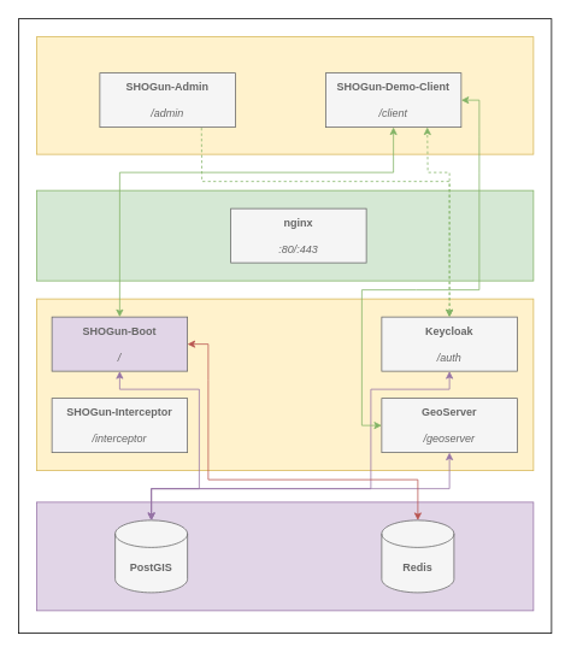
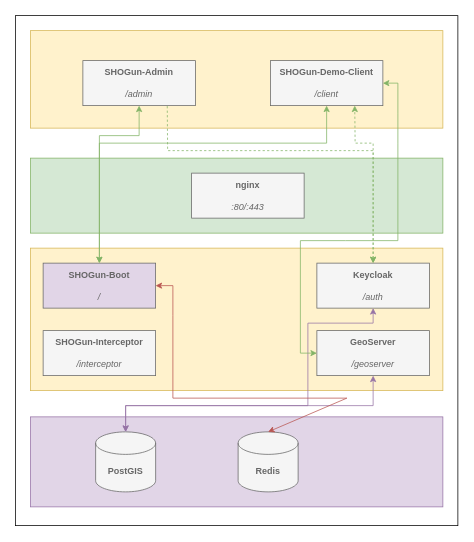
  <mxCell id="0" />
  <mxCell id="1" parent="0" />
  <mxCell id="2" value="" style="rounded=0;whiteSpace=wrap;html=1;" vertex="1" parent="1"><mxGeometry x="20" y="20" width="590" height="680" as="geometry" /></mxCell>
  <mxCell id="3" value="" style="rounded=0;whiteSpace=wrap;html=1;fillColor=#e1d5e7;strokeColor=#9673a6;" vertex="1" parent="1"><mxGeometry x="40" y="555" width="550" height="120" as="geometry" /></mxCell>
  <mxCell id="4" value="&lt;font color=&quot;#666666&quot;&gt;&lt;b&gt;PostGIS&lt;/b&gt;&lt;/font&gt;" style="shape=cylinder3;whiteSpace=wrap;html=1;boundedLbl=1;backgroundOutline=1;size=15;fillColor=#f5f5f5;strokeColor=#666666;fontColor=#333333;" vertex="1" parent="1"><mxGeometry x="127" y="575" width="80" height="80" as="geometry" /></mxCell>
- <mxCell id="5" value="&lt;font color=&quot;#666666&quot;&gt;&lt;b&gt;Redis&lt;/b&gt;&lt;/font&gt;" style="shape=cylinder3;whiteSpace=wrap;html=1;boundedLbl=1;backgroundOutline=1;size=15;fillColor=#f5f5f5;fontColor=#333333;strokeColor=#666666;" vertex="1" parent="1"><mxGeometry x="422" y="575" width="80" height="80" as="geometry" /></mxCell>
+ <mxCell id="5" value="&lt;font color=&quot;#666666&quot;&gt;&lt;b&gt;Redis&lt;/b&gt;&lt;/font&gt;" style="shape=cylinder3;whiteSpace=wrap;html=1;boundedLbl=1;backgroundOutline=1;size=15;fillColor=#f5f5f5;fontColor=#333333;strokeColor=#666666;" vertex="1" parent="1"><mxGeometry x="317" y="575" width="80" height="80" as="geometry" /></mxCell>
  <mxCell id="6" value="" style="rounded=0;whiteSpace=wrap;html=1;fillColor=#d5e8d4;strokeColor=#82b366;" vertex="1" parent="1"><mxGeometry x="40" y="210" width="550" height="100" as="geometry" /></mxCell>
  <mxCell id="7" value="&lt;font color=&quot;#666666&quot;&gt;&lt;b&gt;nginx&lt;/b&gt;&lt;br&gt;&lt;br&gt;&lt;i&gt;:80/:443&lt;/i&gt;&lt;/font&gt;" style="rounded=0;whiteSpace=wrap;html=1;fillColor=#f5f5f5;fontColor=#333333;strokeColor=#666666;" vertex="1" parent="1"><mxGeometry x="255" y="230" width="150" height="60" as="geometry" /></mxCell>
  <mxCell id="8" value="" style="rounded=0;whiteSpace=wrap;html=1;fillColor=#fff2cc;strokeColor=#d6b656;" vertex="1" parent="1"><mxGeometry x="40" y="330" width="550" height="190" as="geometry" /></mxCell>
  <mxCell id="9" value="&lt;font color=&quot;#666666&quot;&gt;&lt;b&gt;SHOGun-Boot&lt;/b&gt;&lt;br&gt;&lt;br&gt;&lt;i&gt;/&lt;/i&gt;&lt;/font&gt;" style="rounded=0;whiteSpace=wrap;html=1;fillColor=#e1d5e7;fontColor=#333333;strokeColor=#666666;flipH=1;" vertex="1" parent="1"><mxGeometry x="57" y="350" width="150" height="60" as="geometry" /></mxCell>
  <mxCell id="10" value="&lt;font color=&quot;#666666&quot;&gt;&lt;b&gt;GeoServer&lt;br&gt;&lt;/b&gt;&lt;br&gt;&lt;i&gt;/geoserver&lt;/i&gt;&lt;/font&gt;" style="rounded=0;whiteSpace=wrap;html=1;fillColor=#f5f5f5;fontColor=#333333;strokeColor=#666666;flipH=1;" vertex="1" parent="1"><mxGeometry x="422" y="440" width="150" height="60" as="geometry" /></mxCell>
  <mxCell id="11" value="&lt;font color=&quot;#666666&quot;&gt;&lt;b&gt;Keycloak&lt;/b&gt;&lt;br&gt;&lt;br&gt;&lt;i&gt;/auth&lt;/i&gt;&lt;/font&gt;" style="rounded=0;whiteSpace=wrap;html=1;fillColor=#f5f5f5;fontColor=#333333;strokeColor=#666666;flipH=1;" vertex="1" parent="1"><mxGeometry x="422" y="350" width="150" height="60" as="geometry" /></mxCell>
  <mxCell id="12" value="&lt;font color=&quot;#666666&quot;&gt;&lt;b&gt;SHOGun-Interceptor&lt;br&gt;&lt;/b&gt;&lt;br&gt;&lt;i&gt;/interceptor&lt;/i&gt;&lt;br&gt;&lt;/font&gt;" style="rounded=0;whiteSpace=wrap;html=1;fillColor=#f5f5f5;fontColor=#333333;strokeColor=#666666;flipH=1;" vertex="1" parent="1"><mxGeometry x="57" y="440" width="150" height="60" as="geometry" /></mxCell>
  <mxCell id="13" value="" style="endArrow=classic;startArrow=classic;html=1;rounded=0;fontColor=#666666;entryX=0.5;entryY=0;entryDx=0;entryDy=0;entryPerimeter=0;exitX=0.5;exitY=1;exitDx=0;exitDy=0;fillColor=#e1d5e7;strokeColor=#9673a6;" edge="1" parent="1" source="11" target="4"><mxGeometry width="50" height="50" relative="1" as="geometry"><mxPoint x="270" y="630" as="sourcePoint" /><mxPoint x="320" y="580" as="targetPoint" /><Array as="points"><mxPoint x="497" y="430" /><mxPoint x="410" y="430" /><mxPoint x="410" y="540" /><mxPoint x="167" y="540" /></Array></mxGeometry></mxCell>
- <mxCell id="14" value="" style="endArrow=classic;startArrow=classic;html=1;rounded=0;fontColor=#666666;entryX=0.5;entryY=0;entryDx=0;entryDy=0;entryPerimeter=0;exitX=0.5;exitY=1;exitDx=0;exitDy=0;fillColor=#e1d5e7;strokeColor=#9673a6;" edge="1" parent="1" source="9" target="4"><mxGeometry width="50" height="50" relative="1" as="geometry"><mxPoint x="-40" y="580" as="sourcePoint" /><mxPoint x="10" y="530" as="targetPoint" /><Array as="points"><mxPoint x="132" y="430" /><mxPoint x="220" y="430" /><mxPoint x="220" y="540" /><mxPoint x="167" y="540" /></Array></mxGeometry></mxCell>
  <mxCell id="15" value="" style="endArrow=classic;startArrow=classic;html=1;rounded=0;fontColor=#666666;entryX=0.5;entryY=0;entryDx=0;entryDy=0;entryPerimeter=0;exitX=0.5;exitY=1;exitDx=0;exitDy=0;fillColor=#e1d5e7;strokeColor=#9673a6;" edge="1" parent="1" source="10" target="4"><mxGeometry width="50" height="50" relative="1" as="geometry"><mxPoint x="90" y="640" as="sourcePoint" /><mxPoint x="140" y="590" as="targetPoint" /><Array as="points"><mxPoint x="497" y="540" /><mxPoint x="167" y="540" /></Array></mxGeometry></mxCell>
  <mxCell id="16" value="" style="endArrow=classic;startArrow=classic;html=1;rounded=0;fontColor=#666666;entryX=0.5;entryY=0;entryDx=0;entryDy=0;entryPerimeter=0;exitX=1;exitY=0.5;exitDx=0;exitDy=0;fillColor=#f8cecc;strokeColor=#b85450;" edge="1" parent="1" source="9" target="5"><mxGeometry width="50" height="50" relative="1" as="geometry"><mxPoint x="330" y="630" as="sourcePoint" /><mxPoint x="380" y="580" as="targetPoint" /><Array as="points"><mxPoint x="230" y="380" /><mxPoint x="230" y="420" /><mxPoint x="230" y="530" /><mxPoint x="462" y="530" /></Array></mxGeometry></mxCell>
  <mxCell id="17" value="" style="rounded=0;whiteSpace=wrap;html=1;fillColor=#fff2cc;strokeColor=#d6b656;" vertex="1" parent="1"><mxGeometry x="40" y="40" width="550" height="130" as="geometry" /></mxCell>
  <mxCell id="18" value="&lt;font color=&quot;#666666&quot;&gt;&lt;b&gt;SHOGun-Admin&lt;/b&gt;&lt;br&gt;&lt;br&gt;&lt;i&gt;/admin&lt;/i&gt;&lt;/font&gt;" style="rounded=0;whiteSpace=wrap;html=1;fillColor=#f5f5f5;fontColor=#333333;strokeColor=#666666;flipH=1;" vertex="1" parent="1"><mxGeometry x="110" y="80" width="150" height="60" as="geometry" /></mxCell>
  <mxCell id="19" value="&lt;font color=&quot;#666666&quot;&gt;&lt;b&gt;SHOGun-Demo-Client&lt;br&gt;&lt;/b&gt;&lt;br&gt;&lt;i&gt;/client&lt;/i&gt;&lt;/font&gt;" style="rounded=0;whiteSpace=wrap;html=1;fillColor=#f5f5f5;fontColor=#333333;strokeColor=#666666;flipH=1;" vertex="1" parent="1"><mxGeometry x="360" y="80" width="150" height="60" as="geometry" /></mxCell>
+ <mxCell id="20" value="" style="endArrow=classic;startArrow=classic;html=1;rounded=0;fontColor=#666666;entryX=0.5;entryY=1;entryDx=0;entryDy=0;exitX=0.5;exitY=0;exitDx=0;exitDy=0;fillColor=#d5e8d4;strokeColor=#82b366;" edge="1" parent="1" source="9" target="18"><mxGeometry width="50" height="50" relative="1" as="geometry"><mxPoint x="-20" y="230" as="sourcePoint" /><mxPoint x="30" y="180" as="targetPoint" /><Array as="points"><mxPoint x="132" y="180" /><mxPoint x="185" y="180" /></Array></mxGeometry></mxCell>
  <mxCell id="21" value="" style="endArrow=classic;startArrow=classic;html=1;rounded=0;fontColor=#666666;entryX=0.5;entryY=1;entryDx=0;entryDy=0;exitX=0.5;exitY=0;exitDx=0;exitDy=0;fillColor=#d5e8d4;strokeColor=#82b366;" edge="1" parent="1" source="9" target="19"><mxGeometry width="50" height="50" relative="1" as="geometry"><mxPoint x="400" y="240" as="sourcePoint" /><mxPoint x="450" y="190" as="targetPoint" /><Array as="points"><mxPoint x="132" y="190" /><mxPoint x="435" y="190" /></Array></mxGeometry></mxCell>
  <mxCell id="22" value="" style="endArrow=classic;startArrow=classic;html=1;rounded=0;fontColor=#666666;entryX=1;entryY=0.5;entryDx=0;entryDy=0;exitX=0;exitY=0.5;exitDx=0;exitDy=0;fillColor=#d5e8d4;strokeColor=#82b366;" edge="1" parent="1" source="10" target="19"><mxGeometry width="50" height="50" relative="1" as="geometry"><mxPoint x="440" as="sourcePoint" y="270" /><mxPoint x="490" y="220" as="targetPoint" /><Array as="points"><mxPoint x="400" y="470" /><mxPoint x="400" y="320" /><mxPoint x="460" y="320" /><mxPoint x="530" y="320" /><mxPoint x="530" y="190" /><mxPoint x="530" y="150" /><mxPoint x="530" y="110" /></Array></mxGeometry></mxCell>
  <mxCell id="23" value="" style="endArrow=classic;startArrow=classic;html=1;rounded=0;fontColor=#666666;entryX=0.75;entryY=1;entryDx=0;entryDy=0;exitX=0.5;exitY=0;exitDx=0;exitDy=0;fillColor=#d5e8d4;strokeColor=#82b366;dashed=1;" edge="1" parent="1" source="11" target="19"><mxGeometry width="50" height="50" relative="1" as="geometry"><mxPoint x="650" y="240" as="sourcePoint" /><mxPoint x="700" y="190" as="targetPoint" /><Array as="points"><mxPoint x="497" y="190" /><mxPoint x="473" y="190" /></Array></mxGeometry></mxCell>
  <mxCell id="24" value="" style="endArrow=none;startArrow=classic;html=1;rounded=0;dashed=1;fontColor=#666666;entryX=0.75;entryY=1;entryDx=0;entryDy=0;exitX=0.5;exitY=0;exitDx=0;exitDy=0;fillColor=#d5e8d4;strokeColor=#82b366;" edge="1" parent="1" source="11" target="18"><mxGeometry width="50" height="50" relative="1" as="geometry"><mxPoint x="40" y="240" as="sourcePoint" /><mxPoint x="90" y="190" as="targetPoint" /><Array as="points"><mxPoint x="497" y="200" /><mxPoint x="223" y="200" /></Array></mxGeometry></mxCell>
